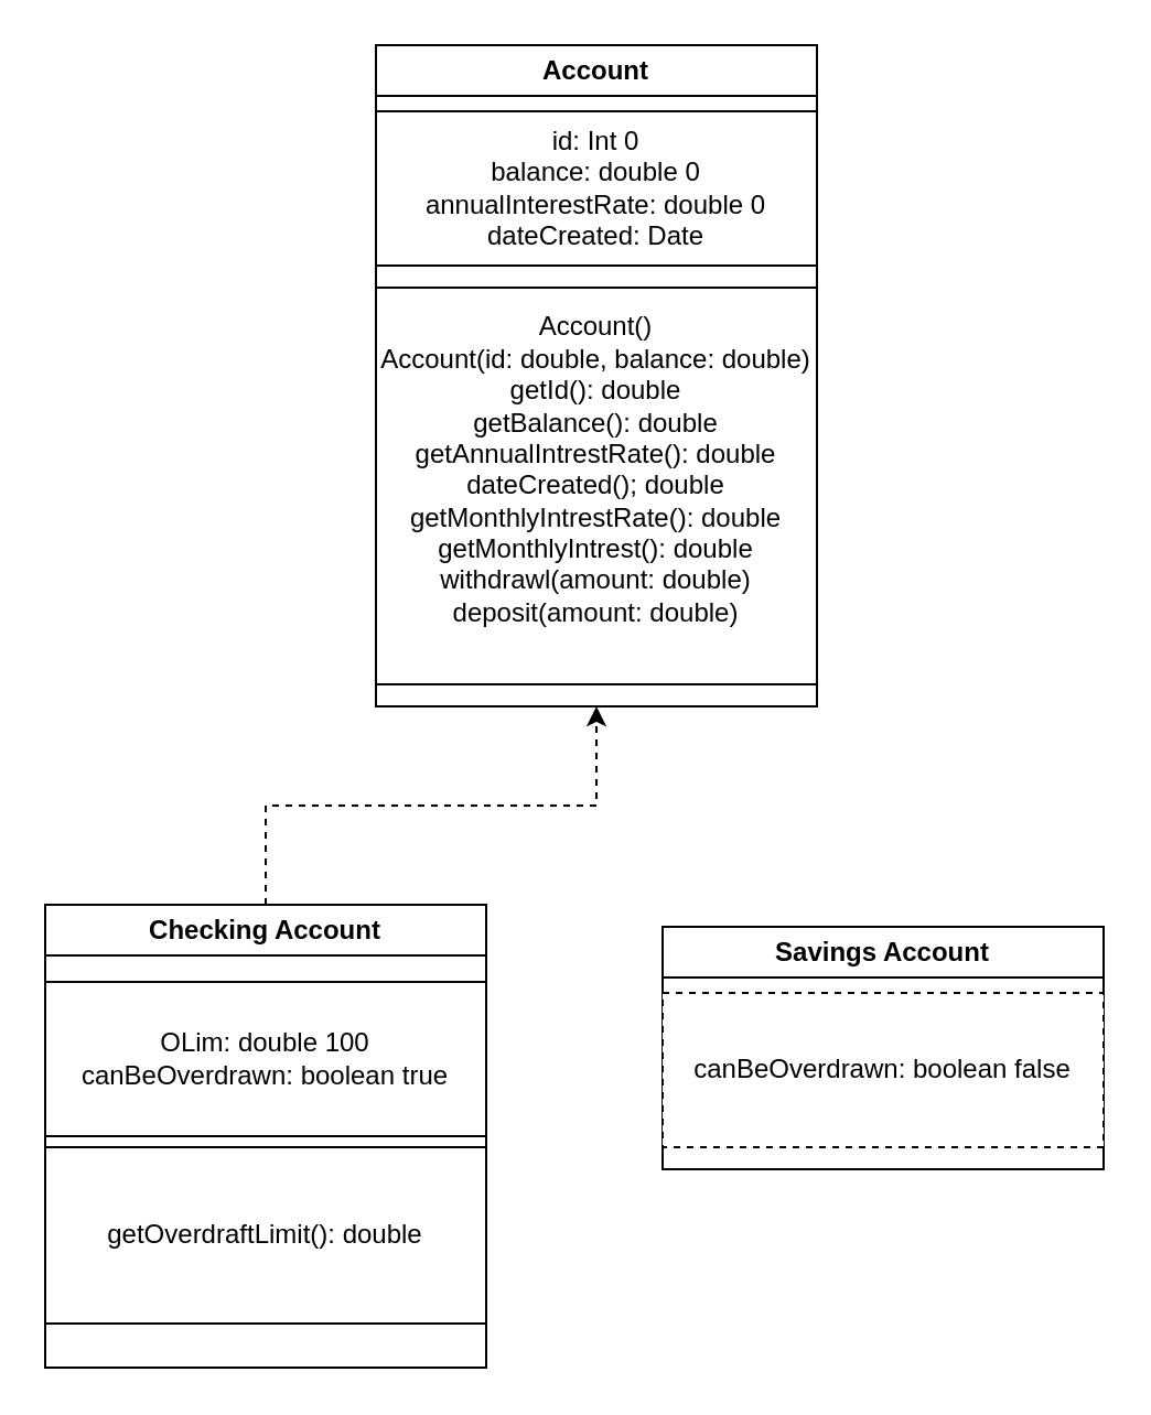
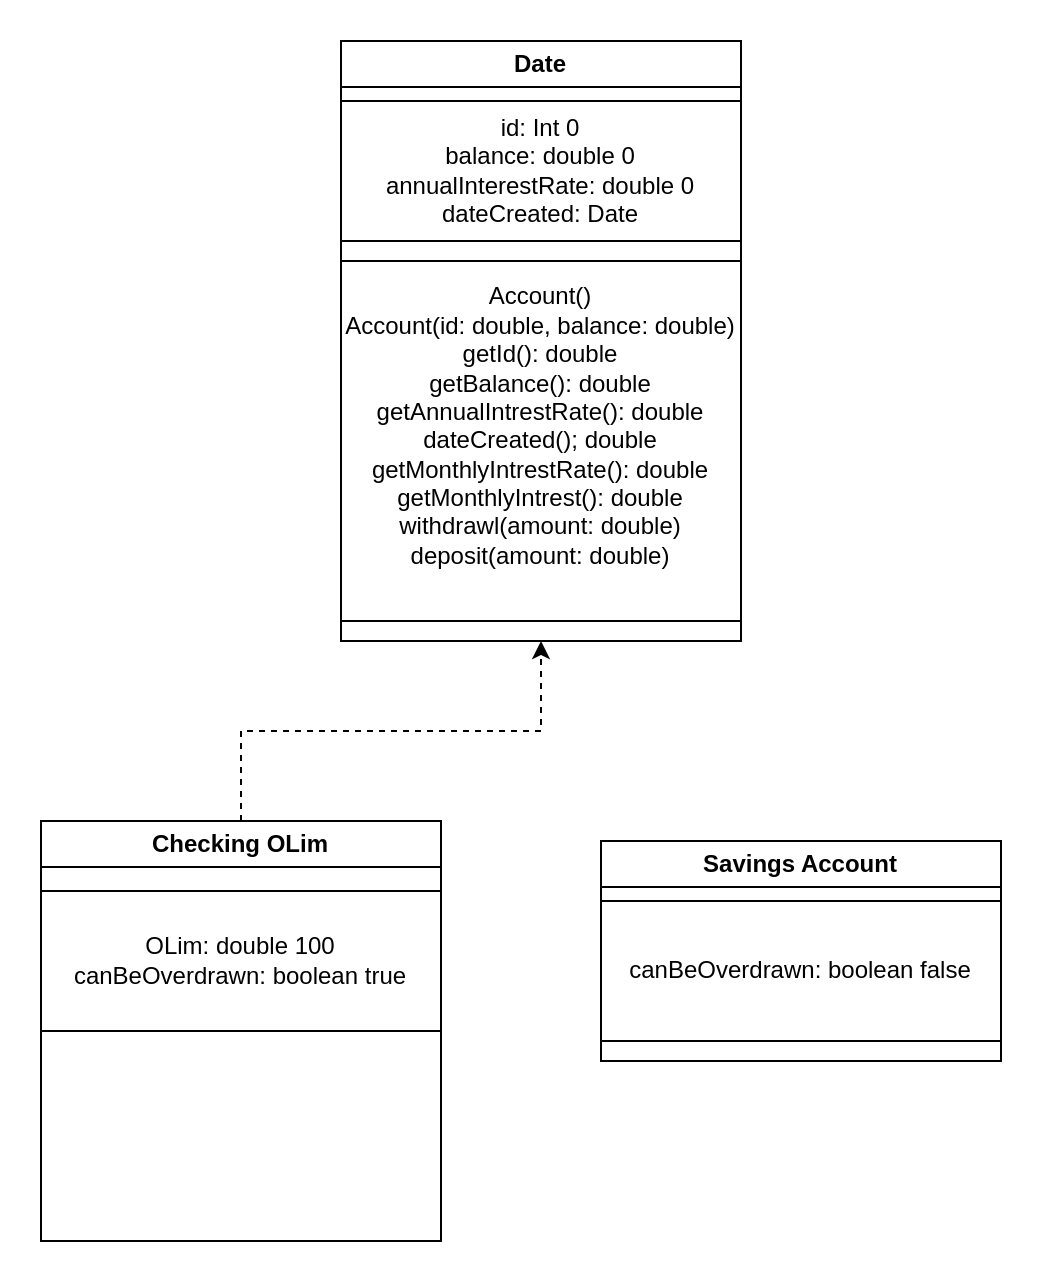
  <mxCell id="0" />
  <mxCell id="1" parent="0" />
- <mxCell id="2" value="Account" style="swimlane;whiteSpace=wrap;html=1;" parent="1" vertex="1"><mxGeometry x="170" y="20" width="200" height="300" as="geometry" /></mxCell>
+ <mxCell id="2" value="Date" style="swimlane;whiteSpace=wrap;html=1;" parent="1" vertex="1"><mxGeometry x="170" y="20" width="200" height="300" as="geometry" /></mxCell>
  <mxCell id="3" value="id: Int 0&lt;br&gt;balance: double 0&lt;br&gt;annualInterestRate: double 0&lt;br&gt;dateCreated: Date" style="rounded=0;whiteSpace=wrap;html=1;align=center;" parent="2" vertex="1"><mxGeometry y="30" width="200" height="70" as="geometry" /></mxCell>
  <mxCell id="4" value="Account()&lt;br&gt;Account(id: double, balance: double)&lt;br&gt;getId(): double&lt;br&gt;getBalance(): double&lt;br&gt;getAnnualIntrestRate(): double&lt;br&gt;dateCreated(); double&lt;br&gt;getMonthlyIntrestRate(): double&lt;br&gt;getMonthlyIntrest(): double&lt;br&gt;withdrawl(amount: double)&lt;br&gt;deposit(amount: double)&lt;div&gt;&lt;br&gt;&lt;/div&gt;" style="rounded=0;whiteSpace=wrap;html=1;" parent="2" vertex="1"><mxGeometry y="110" width="200" height="180" as="geometry" /></mxCell>
  <mxCell id="5" style="edgeStyle=orthogonalEdgeStyle;rounded=0;orthogonalLoop=1;jettySize=auto;html=1;entryX=0.5;entryY=1;entryDx=0;entryDy=0;dashed=1;" edge="1" parent="1" source="6" target="2"><mxGeometry relative="1" as="geometry" /></mxCell>
- <mxCell id="6" value="Checking Account" style="swimlane;whiteSpace=wrap;html=1;" vertex="1" parent="1"><mxGeometry x="20" y="410" width="200" height="210" as="geometry" /></mxCell>
+ <mxCell id="6" value="Checking OLim" style="swimlane;whiteSpace=wrap;html=1;" vertex="1" parent="1"><mxGeometry x="20" y="410" width="200" height="210" as="geometry" /></mxCell>
  <mxCell id="7" value="OLim: double 100&lt;div&gt;canBeOverdrawn: boolean true&lt;/div&gt;" style="rounded=0;whiteSpace=wrap;html=1;align=center;" vertex="1" parent="6"><mxGeometry y="35" width="200" height="70" as="geometry" /></mxCell>
- <mxCell id="8" value="&lt;div&gt;getOverdraftLimit(): double&lt;/div&gt;" style="rounded=0;whiteSpace=wrap;html=1;" vertex="1" parent="6"><mxGeometry y="110" width="200" height="80" as="geometry" /></mxCell>
  <mxCell id="9" value="Savings Account" style="swimlane;whiteSpace=wrap;html=1;" vertex="1" parent="1"><mxGeometry x="300" y="420" width="200" height="110" as="geometry" /></mxCell>
- <mxCell id="10" value="&lt;div&gt;canBeOverdrawn: boolean false&lt;/div&gt;" style="rounded=0;whiteSpace=wrap;html=1;align=center;dashed=1;" vertex="1" parent="9"><mxGeometry y="30" width="200" height="70" as="geometry" /></mxCell>
+ <mxCell id="10" value="&lt;div&gt;canBeOverdrawn: boolean false&lt;/div&gt;" style="rounded=0;whiteSpace=wrap;html=1;align=center;" vertex="1" parent="9"><mxGeometry y="30" width="200" height="70" as="geometry" /></mxCell>
